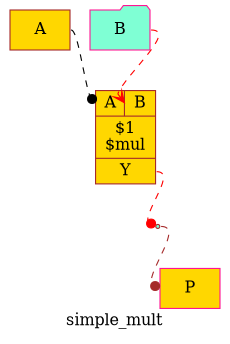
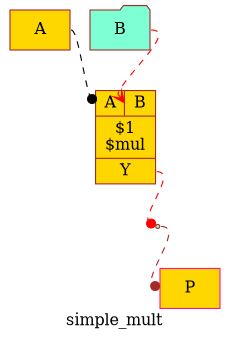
  digraph {
    label=simple_mult
    rankdir=TB
    remincross=true
    node [color=brown fontcolor=black shape=box style=filled fillcolor=gold]
    edge [color=red fontcolor=black headport=w style=dashed tailport=e arrowhead=dot]
    n1 [color=deeppink label=P]
-   n2 [color=deeppink label=B shape=folder fillcolor=aquamarine]
+   n2 [label=B shape=folder fillcolor=aquamarine]
    n3 [label="{{<p4> A|<p3> B}|$1\n$mul|{<p5> Y}}" shape=record fontcolor=""]
    n4 [label=A]
    x0 [shape=point fillcolor=aquamarine fontcolor=""]
    n2 -> n3 [headport="p3:w" arrowhead=vee]
    n3 -> x0 [tailport="p5:e"]
    n4 -> n3 [color=black headport="p4:w"]
    x0 -> n1 [color=brown]
  }
